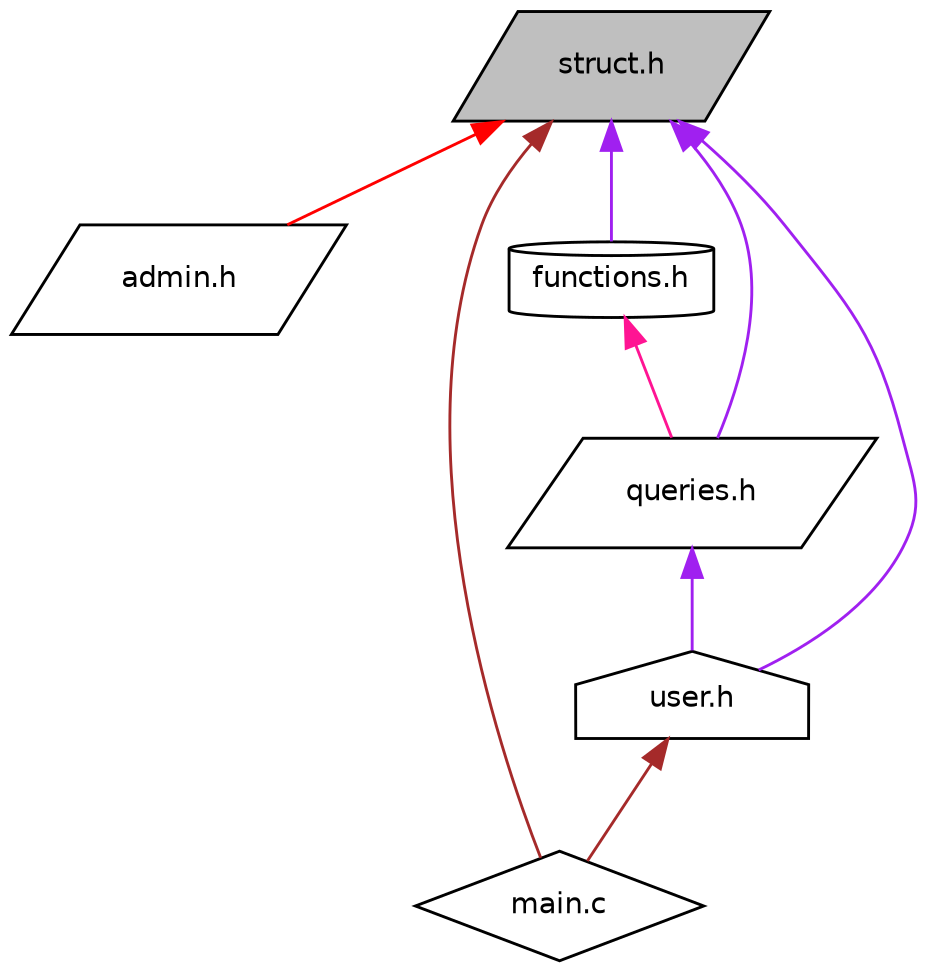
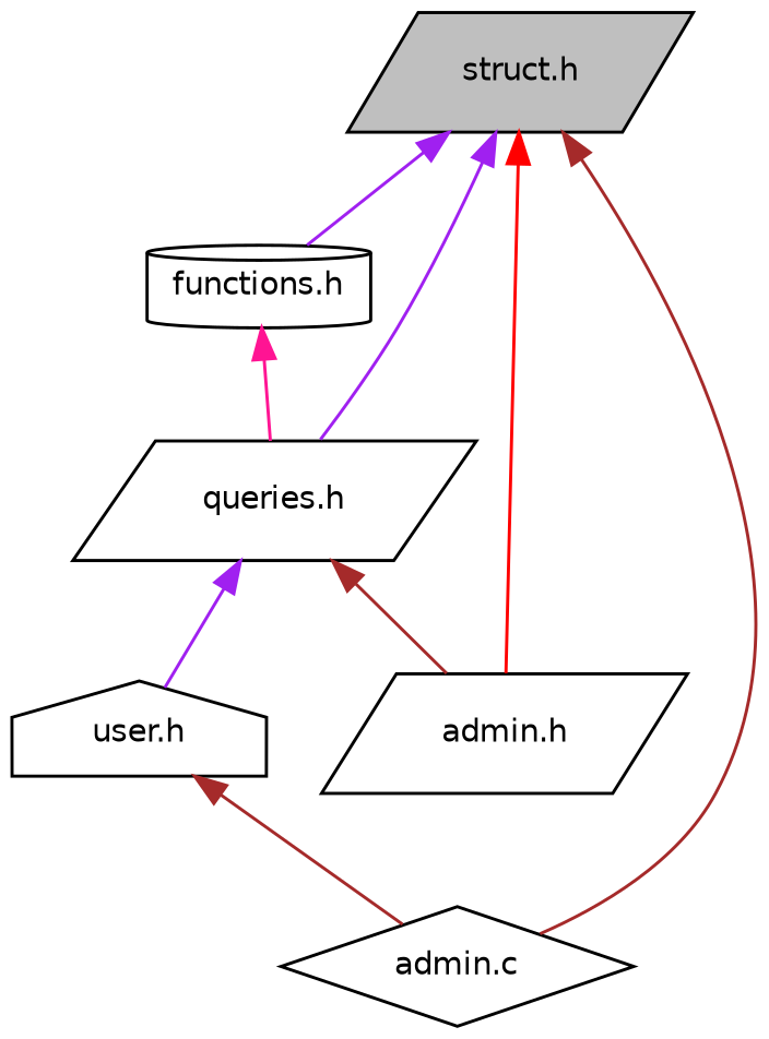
  digraph {
    node [color=black fillcolor=white fontname=Helvetica fontsize=10 shape=parallelogram style=filled]
    edge [color=purple dir=back fontname=Helvetica fontsize=10 labelfontname=Helvetica labelfontsize=10 style=solid]
    n1 [fillcolor=grey75 fontcolor=black height=0.2 label="struct.h" width=0.4]
    n2 [height=0.2 label="admin.h" width=0.4]
-   n3 [height=0.2 label="main.c" shape=diamond width=0.4]
+   n3 [height=0.2 label="admin.c" shape=diamond width=0.4]
    n4 [height=0.2 label="functions.h" shape=cylinder width=0.4]
    n5 [height=0.2 label="queries.h" width=0.4]
    n6 [height=0.2 label="user.h" shape=house width=0.4]
    n1 -> n2 [color=red]
    n1 -> n3 [color=brown]
    n1 -> n4
    n1 -> n5
-   n1 -> n6
    n4 -> n5 [color=deeppink]
+   n5 -> n2 [color=brown]
    n5 -> n6
    n6 -> n3 [color=brown]
  }
